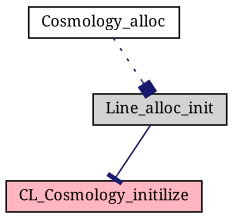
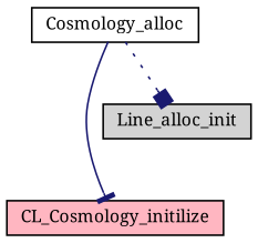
  digraph {
    fontname="Noto Serif"
    rankdir=TB
    node [color=black fontname="Noto Serif" fontsize=10 shape=record style=filled]
    edge [color=midnightblue fontname="Noto Serif" fontsize=10 labelfontname=Helvetica labelfontsize=10]
    n1 [fillcolor=white fontcolor=black height=0.2 label=Cosmology_alloc width=0.4]
    n2 [fillcolor=lightpink height=0.2 label=CL_Cosmology_initilize width=0.4]
    n3 [fillcolor=lightgrey height=0.2 label=Line_alloc_init width=0.4]
-   n3 -> n2 [arrowhead=tee style=solid]
+   n1 -> n2 [arrowhead=tee style=solid]
    n1 -> n3 [arrowhead=box style=dotted]
  }
